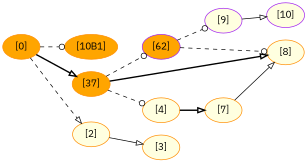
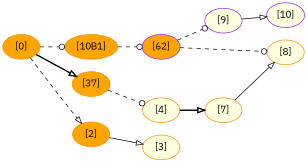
  digraph {
    fontname="IBM Plex Sans"
    rankdir=LR
    node [color=darkorange fillcolor=lightyellow fontname="IBM Plex Sans" style=filled]
    edge [arrowhead=onormal fontname="IBM Plex Sans" style=dashed]
    "[0]" [fillcolor=orange group=main]
    "[10B1]" [fillcolor=orange group=main]
    "[37]" [fillcolor=orange]
-   "[2]"
+   "[2]" [fillcolor=orange]
    "[62]" [color=purple fillcolor=orange group=main]
    "[8]" [group=main]
    "[4]"
    "[3]"
    "[9]" [color=purple group=main]
    "[10]" [color=purple]
    "[7]"
    "[0]" -> "[10B1]" [arrowhead=odot]
    "[0]" -> "[37]" [style=bold]
    "[0]" -> "[2]"
-   "[37]" -> "[62]" [arrowhead=odot]
-   "[37]" -> "[8]" [style=bold]
+   "[10B1]" -> "[62]" [arrowhead=odot]
    "[37]" -> "[4]" [arrowhead=odot]
    "[2]" -> "[3]" [style=solid]
    "[62]" -> "[8]" [arrowhead=odot]
    "[62]" -> "[9]" [arrowhead=odot]
    "[4]" -> "[7]" [style=bold]
    "[9]" -> "[10]" [style=solid]
    "[7]" -> "[8]" [style=solid]
  }
